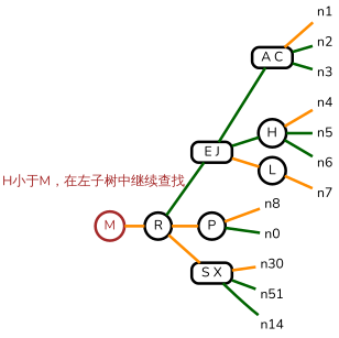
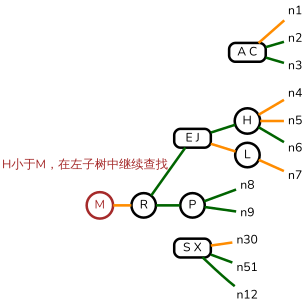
  digraph {
    fontname=Nunito
    rankdir=LR
    node [fontname=Nunito fontsize=24 penwidth=5 shape=none]
    edge [color=darkgreen dir=none fontname=Nunito penwidth=5 style=bold]
    1 [color=brown fontcolor=brown label=M shape=circle width=.6]
    3 [label=R shape=circle width=.6]
    2 [label="E J" shape=record style=rounded width=1]
    4 [label="A C" shape=record style=rounded width=1]
    5 [label=H shape=circle width=.6]
    6 [label=L shape=circle width=.6]
    7 [label=P shape=circle width=.6]
    8 [label="S X" shape=record style=rounded width=1]
    n1 [width=.6]
    n2 [width=.6]
    n3 [width=.6]
    n4 [width=.6]
    n5 [width=.6]
    n6 [width=.6]
    n7 [width=.6]
    n8 [width=.6]
-   n9 [width=.6 label=n0]
+   n9 [width=.6]
    n10 [label=n30 width=.6]
    n11 [label=n51 width=.6]
-   n12 [width=.6 label=n14]
+   n12 [width=.6]
    1 -> 3 [color=darkorange]
    3 -> 2 [fontcolor=brown fontsize=24 xlabel="H小于M，在左子树中继续查找"]
-   3 -> 7 [color=darkorange]
-   3 -> 8 [color=darkorange]
-   2 -> 4
+   3 -> 7
    2 -> 5
    2 -> 6 [color=darkorange]
    4 -> n1 [color=darkorange]
    4 -> n2
    4 -> n3
    5 -> n4 [color=darkorange]
-   5 -> n5
+   5 -> n5 [color=darkorange]
    5 -> n6
    6 -> n7 [color=darkorange]
-   7 -> n8 [color=darkorange]
+   7 -> n8
    7 -> n9
    8 -> n10 [color=darkorange]
    8 -> n11
    8 -> n12
  }
